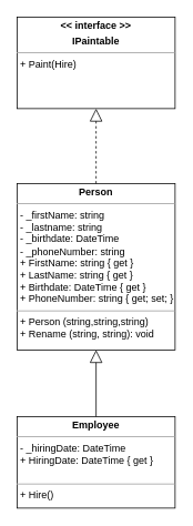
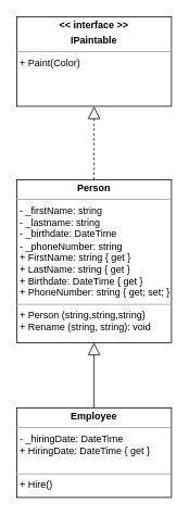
  <mxCell id="0" />
  <mxCell id="1" parent="0" />
  <mxCell id="2" value="&lt;p style=&quot;margin:0px;margin-top:4px;text-align:center;&quot;&gt;&lt;b&gt;Person&lt;/b&gt;&lt;/p&gt;&lt;hr size=&quot;1&quot;&gt;&lt;p style=&quot;margin:0px;margin-left:4px;&quot;&gt;- _firstName: string&lt;/p&gt;&lt;p style=&quot;margin:0px;margin-left:4px;&quot;&gt;- _lastname: string&lt;/p&gt;&lt;p style=&quot;margin:0px;margin-left:4px;&quot;&gt;- _birthdate: DateTime&lt;/p&gt;&lt;p style=&quot;margin:0px;margin-left:4px;&quot;&gt;- _phoneNumber: string&lt;/p&gt;&lt;p style=&quot;margin:0px;margin-left:4px;&quot;&gt;+ FirstName: string { get }&lt;br&gt;+ LastName: string { get }&lt;/p&gt;&lt;p style=&quot;margin:0px;margin-left:4px;&quot;&gt;+ Birthdate: DateTime { get }&lt;/p&gt;&lt;p style=&quot;margin:0px;margin-left:4px;&quot;&gt;+ PhoneNumber: string { get; set; }&lt;/p&gt;&lt;hr size=&quot;1&quot;&gt;&lt;p style=&quot;margin:0px;margin-left:4px;&quot;&gt;+ Person (string,string,string)&lt;br&gt;+ Rename (string, string): void&lt;/p&gt;" style="verticalAlign=top;align=left;overflow=fill;fontSize=12;fontFamily=Helvetica;html=1;rounded=0;shadow=0;comic=0;labelBackgroundColor=none;strokeWidth=1" parent="1" vertex="1"><mxGeometry x="20" y="220" width="190" height="200" as="geometry" /></mxCell>
  <mxCell id="3" value="&lt;p style=&quot;margin:0px;margin-top:4px;text-align:center;&quot;&gt;&lt;b&gt;Employee&lt;/b&gt;&lt;/p&gt;&lt;hr size=&quot;1&quot;&gt;&lt;p style=&quot;margin:0px;margin-left:4px;&quot;&gt;- _hiringDate: DateTime&lt;/p&gt;&lt;p style=&quot;margin:0px;margin-left:4px;&quot;&gt;&lt;span style=&quot;background-color: initial;&quot;&gt;+ HiringDate: DateTime { get }&lt;/span&gt;&lt;/p&gt;&lt;p style=&quot;margin:0px;margin-left:4px;&quot;&gt;&lt;br&gt;&lt;/p&gt;&lt;hr size=&quot;1&quot;&gt;&lt;p style=&quot;margin:0px;margin-left:4px;&quot;&gt;+ Hire()&lt;/p&gt;&lt;p style=&quot;margin:0px;margin-left:4px;&quot;&gt;&lt;br&gt;&lt;/p&gt;" style="verticalAlign=top;align=left;overflow=fill;fontSize=12;fontFamily=Helvetica;html=1;rounded=0;shadow=0;comic=0;labelBackgroundColor=none;strokeWidth=1" parent="1" vertex="1"><mxGeometry x="20" y="500" width="190" height="110" as="geometry" /></mxCell>
  <mxCell id="4" value="" style="endArrow=block;html=1;rounded=0;exitX=0.5;exitY=0;exitDx=0;exitDy=0;entryX=0.5;entryY=1;entryDx=0;entryDy=0;endFill=0;endSize=13;" parent="1" source="3" target="2" edge="1"><mxGeometry width="50" height="50" relative="1" as="geometry"><mxPoint x="140" y="450" as="sourcePoint" /><mxPoint x="190" y="400" as="targetPoint" /></mxGeometry></mxCell>
- <mxCell id="5" value="&lt;p style=&quot;margin:0px;margin-top:4px;text-align:center;&quot;&gt;&lt;b&gt;&amp;lt;&amp;lt; interface &amp;gt;&amp;gt;&lt;/b&gt;&lt;/p&gt;&lt;p style=&quot;margin:0px;margin-top:4px;text-align:center;&quot;&gt;&lt;b&gt;IPaintable&lt;/b&gt;&lt;/p&gt;&lt;hr size=&quot;1&quot;&gt;&lt;p style=&quot;margin:0px;margin-left:4px;&quot;&gt;&lt;/p&gt;&lt;p style=&quot;margin:0px;margin-left:4px;&quot;&gt;+ Paint(Hire)&lt;/p&gt;&lt;p style=&quot;margin:0px;margin-left:4px;&quot;&gt;&lt;br&gt;&lt;/p&gt;" style="verticalAlign=top;align=left;overflow=fill;fontSize=12;fontFamily=Helvetica;html=1;rounded=0;shadow=0;comic=0;labelBackgroundColor=none;strokeWidth=1" vertex="1" parent="1"><mxGeometry x="20" y="20" width="190" height="110" as="geometry" /></mxCell>
+ <mxCell id="5" value="&lt;p style=&quot;margin:0px;margin-top:4px;text-align:center;&quot;&gt;&lt;b&gt;&amp;lt;&amp;lt; interface &amp;gt;&amp;gt;&lt;/b&gt;&lt;/p&gt;&lt;p style=&quot;margin:0px;margin-top:4px;text-align:center;&quot;&gt;&lt;b&gt;IPaintable&lt;/b&gt;&lt;/p&gt;&lt;hr size=&quot;1&quot;&gt;&lt;p style=&quot;margin:0px;margin-left:4px;&quot;&gt;&lt;/p&gt;&lt;p style=&quot;margin:0px;margin-left:4px;&quot;&gt;+ Paint(Color)&lt;/p&gt;&lt;p style=&quot;margin:0px;margin-left:4px;&quot;&gt;&lt;br&gt;&lt;/p&gt;" style="verticalAlign=top;align=left;overflow=fill;fontSize=12;fontFamily=Helvetica;html=1;rounded=0;shadow=0;comic=0;labelBackgroundColor=none;strokeWidth=1" vertex="1" parent="1"><mxGeometry x="20" y="20" width="190" height="110" as="geometry" /></mxCell>
  <mxCell id="6" value="" style="endArrow=block;html=1;rounded=0;exitX=0.5;exitY=0;exitDx=0;exitDy=0;entryX=0.5;entryY=1;entryDx=0;entryDy=0;endFill=0;endSize=13;dashed=1;" edge="1" parent="1" source="2" target="5"><mxGeometry width="50" height="50" relative="1" as="geometry"><mxPoint x="125" y="510" as="sourcePoint" /><mxPoint x="125" y="430" as="targetPoint" /></mxGeometry></mxCell>
